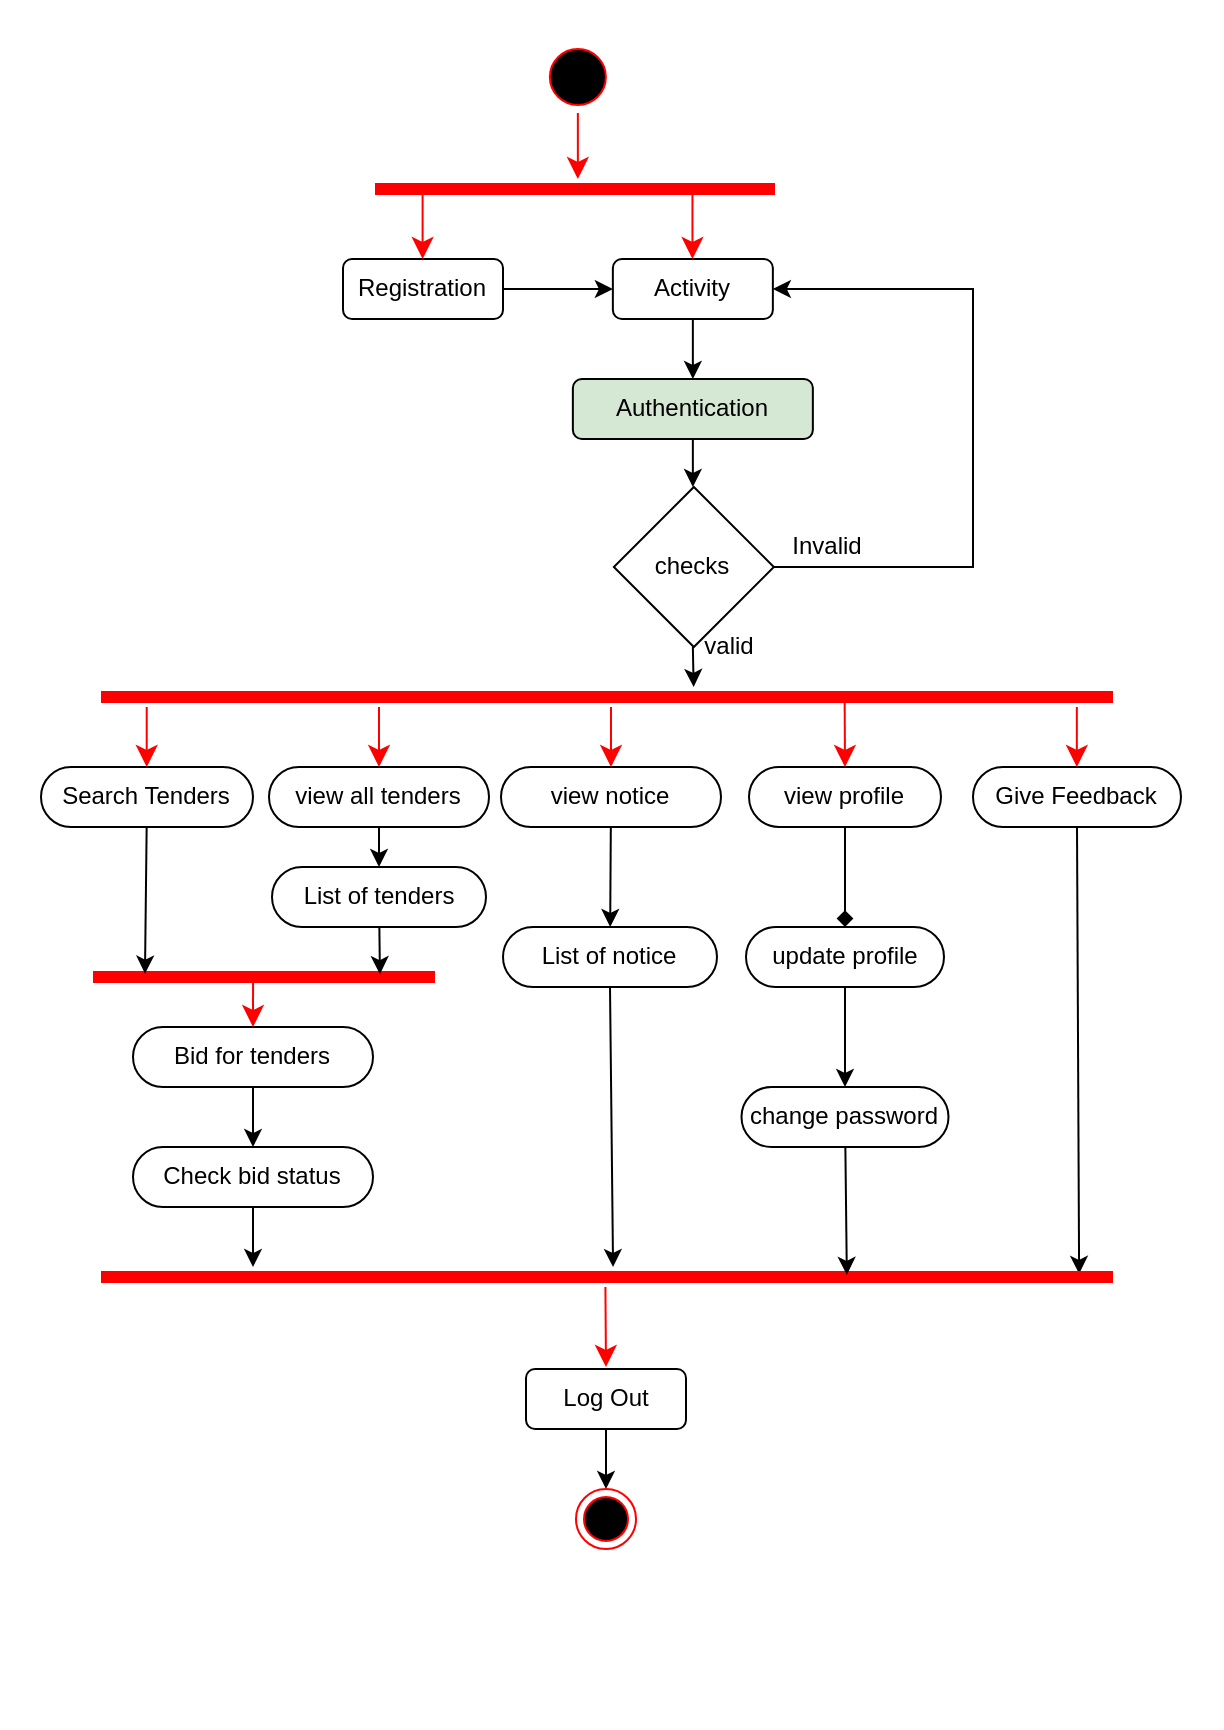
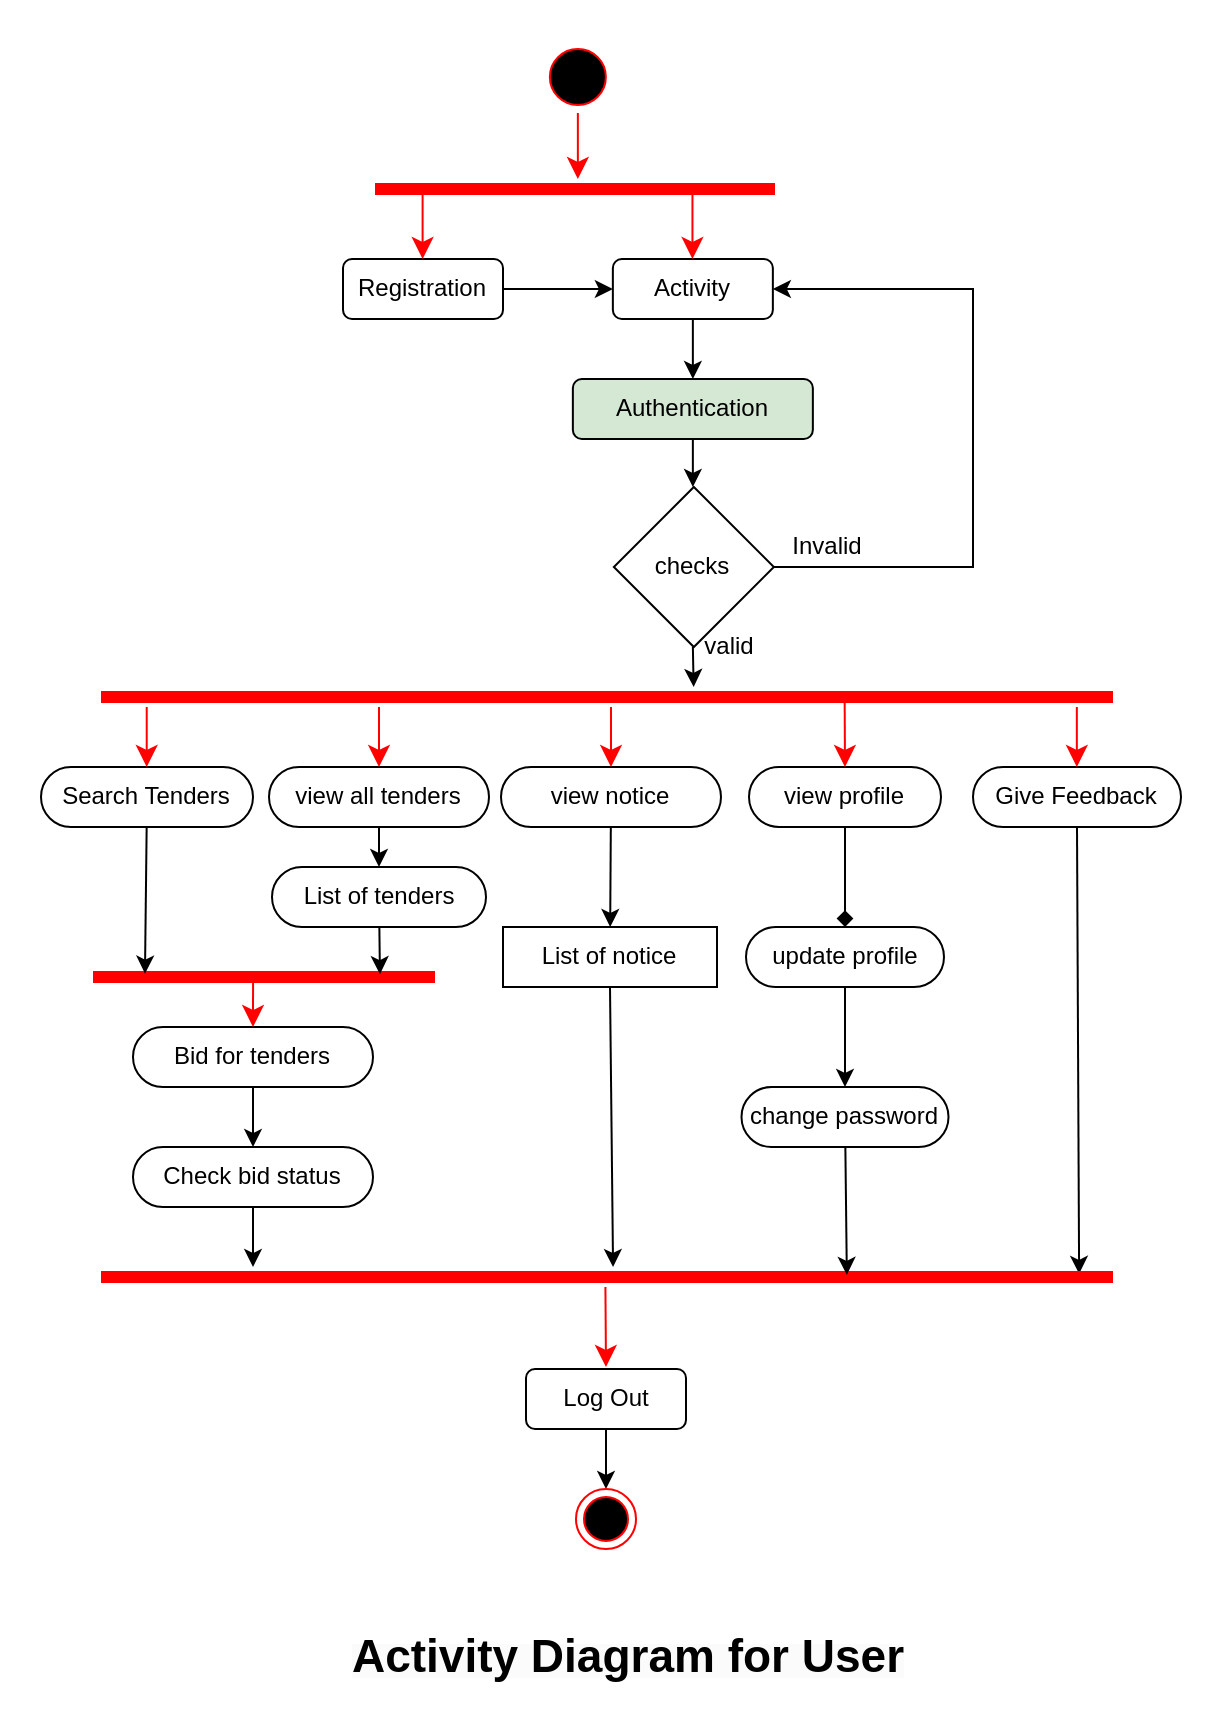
  <mxCell id="0" />
  <mxCell id="1" parent="0" />
  <mxCell id="2" value="Activity" style="rounded=1;whiteSpace=wrap;html=1;container=0;" parent="1" vertex="1"><mxGeometry x="305.93" y="129" width="80" height="30" as="geometry" /></mxCell>
  <mxCell id="3" value="Authentication" style="rounded=1;whiteSpace=wrap;html=1;container=0;fillColor=#d5e8d4;" parent="1" vertex="1"><mxGeometry x="285.93" y="189" width="120" height="30" as="geometry" /></mxCell>
  <mxCell id="4" style="edgeStyle=orthogonalEdgeStyle;rounded=0;orthogonalLoop=1;jettySize=auto;html=1;entryX=1;entryY=0.5;entryDx=0;entryDy=0;exitX=1;exitY=0.5;exitDx=0;exitDy=0;" parent="1" target="2" edge="1"><mxGeometry relative="1" as="geometry"><Array as="points"><mxPoint x="486" y="283" /><mxPoint x="486" y="144" /></Array><mxPoint x="385.93" y="283" as="sourcePoint" /></mxGeometry></mxCell>
  <mxCell id="5" value="" style="endArrow=classic;html=1;rounded=0;exitX=0.5;exitY=1;exitDx=0;exitDy=0;entryX=0.5;entryY=0;entryDx=0;entryDy=0;" parent="1" source="2" target="3" edge="1"><mxGeometry width="50" height="50" relative="1" as="geometry"><mxPoint x="355.93" y="88" as="sourcePoint" /><mxPoint x="355.93" y="123" as="targetPoint" /></mxGeometry></mxCell>
  <mxCell id="6" value="" style="endArrow=classic;html=1;rounded=0;entryX=0.5;entryY=0;entryDx=0;entryDy=0;exitX=0.5;exitY=1;exitDx=0;exitDy=0;" parent="1" source="3" edge="1"><mxGeometry width="50" height="50" relative="1" as="geometry"><mxPoint x="345.93" y="213" as="sourcePoint" /><mxPoint x="345.93" y="243" as="targetPoint" /></mxGeometry></mxCell>
  <mxCell id="7" value="" style="endArrow=classic;html=1;rounded=0;exitX=0.5;exitY=1;exitDx=0;exitDy=0;" parent="1" edge="1"><mxGeometry width="50" height="50" relative="1" as="geometry"><mxPoint x="345.93" y="323" as="sourcePoint" /><mxPoint x="346.33" y="343" as="targetPoint" /></mxGeometry></mxCell>
  <mxCell id="8" value="valid" style="text;html=1;strokeColor=none;fillColor=none;align=center;verticalAlign=middle;whiteSpace=wrap;rounded=0;container=0;" parent="1" vertex="1"><mxGeometry x="342.43" y="313" width="45" height="20" as="geometry" /></mxCell>
  <mxCell id="9" value="Invalid" style="text;html=1;strokeColor=none;fillColor=none;align=center;verticalAlign=middle;whiteSpace=wrap;rounded=0;container=0;" parent="1" vertex="1"><mxGeometry x="390.93" y="263" width="45" height="20" as="geometry" /></mxCell>
  <mxCell id="10" value="" style="ellipse;html=1;shape=startState;fillColor=#000000;strokeColor=#ff0000;pointerEvents=0;fontFamily=Helvetica;fontSize=12;fontColor=default;container=0;" parent="1" vertex="1"><mxGeometry x="270.43" y="20" width="36" height="36" as="geometry" /></mxCell>
  <mxCell id="11" value="" style="html=1;verticalAlign=bottom;endArrow=classic;endSize=8;strokeColor=#ff0000;rounded=0;fontFamily=Helvetica;fontSize=12;fontColor=default;endFill=1;" parent="1" source="10" edge="1"><mxGeometry relative="1" as="geometry"><mxPoint x="288.43" y="89" as="targetPoint" /></mxGeometry></mxCell>
+ <mxCell id="12" value="&lt;b&gt;&lt;span style=&quot;color: rgb(0, 0, 0); font-family: Helvetica; font-style: normal; font-variant-ligatures: normal; font-variant-caps: normal; letter-spacing: normal; orphans: 2; text-align: center; text-indent: 0px; text-transform: none; widows: 2; word-spacing: 0px; -webkit-text-stroke-width: 0px; background-color: rgb(251, 251, 251); text-decoration-thickness: initial; text-decoration-style: initial; text-decoration-color: initial; float: none; display: inline !important;&quot;&gt;&lt;font style=&quot;font-size: 23px;&quot;&gt;Activity Diagram for User&lt;/font&gt;&lt;/span&gt;&lt;br&gt;&lt;/b&gt;" style="text;html=1;strokeColor=none;fillColor=none;align=center;verticalAlign=middle;whiteSpace=wrap;rounded=0;fontSize=15;container=0;" parent="1" vertex="1"><mxGeometry x="164" y="813" width="300" height="30" as="geometry" /></mxCell>
  <mxCell id="13" value="Search Tenders" style="rounded=1;whiteSpace=wrap;html=1;arcSize=50;container=0;" parent="1" vertex="1"><mxGeometry x="20" y="383" width="106" height="30" as="geometry" /></mxCell>
  <mxCell id="14" value="view all tenders" style="rounded=1;whiteSpace=wrap;html=1;arcSize=50;container=0;" parent="1" vertex="1"><mxGeometry x="134" y="383" width="110" height="30" as="geometry" /></mxCell>
  <mxCell id="15" value="Give Feedback" style="rounded=1;whiteSpace=wrap;html=1;arcSize=50;container=0;" parent="1" vertex="1"><mxGeometry x="486" y="383" width="104" height="30" as="geometry" /></mxCell>
  <mxCell id="16" value="Bid for tenders" style="rounded=1;whiteSpace=wrap;html=1;arcSize=50;container=0;" parent="1" vertex="1"><mxGeometry x="66" y="513" width="120" height="30" as="geometry" /></mxCell>
  <mxCell id="17" value="List of tenders" style="rounded=1;whiteSpace=wrap;html=1;arcSize=50;container=0;" parent="1" vertex="1"><mxGeometry x="135.5" y="433" width="107" height="30" as="geometry" /></mxCell>
  <mxCell id="18" value="Check bid status" style="rounded=1;whiteSpace=wrap;html=1;arcSize=50;container=0;" parent="1" vertex="1"><mxGeometry x="66" y="573" width="120" height="30" as="geometry" /></mxCell>
  <mxCell id="19" value="" style="endArrow=classic;html=1;rounded=0;exitX=0.5;exitY=1;exitDx=0;exitDy=0;" parent="1" source="18" edge="1"><mxGeometry width="50" height="50" relative="1" as="geometry"><mxPoint x="196" y="662" as="sourcePoint" /><mxPoint x="126" y="633" as="targetPoint" /></mxGeometry></mxCell>
  <mxCell id="20" style="edgeStyle=none;rounded=0;sketch=0;jumpSize=49;orthogonalLoop=1;jettySize=auto;html=1;strokeColor=default;startArrow=none;startFill=0;startSize=6;endSize=6;sourcePerimeterSpacing=9;targetPerimeterSpacing=0;exitX=0.5;exitY=1;exitDx=0;exitDy=0;entryX=0.5;entryY=0;entryDx=0;entryDy=0;" parent="1" source="16" target="18" edge="1"><mxGeometry relative="1" as="geometry"><mxPoint x="126" y="513" as="targetPoint" /><mxPoint x="126" y="493" as="sourcePoint" /></mxGeometry></mxCell>
  <mxCell id="21" value="" style="endArrow=classic;html=1;rounded=0;exitX=0.5;exitY=1;exitDx=0;exitDy=0;entryX=0.5;entryY=0;entryDx=0;entryDy=0;" parent="1" source="14" target="17" edge="1"><mxGeometry width="50" height="50" relative="1" as="geometry"><mxPoint x="259" y="443" as="sourcePoint" /><mxPoint x="189" y="433" as="targetPoint" /></mxGeometry></mxCell>
  <mxCell id="22" value="" style="endArrow=classic;html=1;rounded=0;exitX=0.5;exitY=1;exitDx=0;exitDy=0;entryX=0.927;entryY=0.34;entryDx=0;entryDy=0;entryPerimeter=0;" parent="1" source="15" edge="1"><mxGeometry width="50" height="50" relative="1" as="geometry"><mxPoint x="489" y="413" as="sourcePoint" /><mxPoint x="539.062" y="636.4" as="targetPoint" /></mxGeometry></mxCell>
  <mxCell id="23" value="" style="shape=line;html=1;strokeWidth=6;strokeColor=#ff0000;container=0;" parent="1" vertex="1"><mxGeometry x="50" y="343" width="506" height="10" as="geometry" /></mxCell>
  <mxCell id="24" value="" style="html=1;verticalAlign=bottom;endArrow=classic;endSize=8;strokeColor=#ff0000;rounded=0;entryX=0.5;entryY=0;entryDx=0;entryDy=0;endFill=1;" parent="1" target="14" edge="1"><mxGeometry relative="1" as="geometry"><mxPoint x="520" y="302" as="targetPoint" /><mxPoint x="189" y="353" as="sourcePoint" /></mxGeometry></mxCell>
  <mxCell id="25" value="" style="html=1;verticalAlign=bottom;endArrow=classic;endSize=8;strokeColor=#ff0000;rounded=0;entryX=0.5;entryY=0;entryDx=0;entryDy=0;endFill=1;" parent="1" edge="1"><mxGeometry relative="1" as="geometry"><mxPoint x="537.92" y="383" as="targetPoint" /><mxPoint x="537.92" y="353" as="sourcePoint" /></mxGeometry></mxCell>
  <mxCell id="26" value="" style="html=1;verticalAlign=bottom;endArrow=classic;endSize=8;strokeColor=#ff0000;rounded=0;entryX=0.5;entryY=0;entryDx=0;entryDy=0;endFill=1;" parent="1" edge="1"><mxGeometry relative="1" as="geometry"><mxPoint x="72.86" y="383" as="targetPoint" /><mxPoint x="72.86" y="353" as="sourcePoint" /></mxGeometry></mxCell>
  <mxCell id="27" value="" style="shape=line;html=1;strokeWidth=6;strokeColor=#ff0000;container=0;" parent="1" vertex="1"><mxGeometry x="50" y="633" width="506" height="10" as="geometry" /></mxCell>
  <mxCell id="28" value="" style="html=1;verticalAlign=bottom;endArrow=classic;endSize=8;strokeColor=#ff0000;rounded=0;endFill=1;" parent="1" edge="1"><mxGeometry relative="1" as="geometry"><mxPoint x="302.5" y="683" as="targetPoint" /><mxPoint x="302.21" y="643" as="sourcePoint" /></mxGeometry></mxCell>
  <mxCell id="29" value="view notice" style="rounded=1;whiteSpace=wrap;html=1;arcSize=50;container=0;" parent="1" vertex="1"><mxGeometry x="250" y="383" width="110" height="30" as="geometry" /></mxCell>
  <mxCell id="30" value="" style="endArrow=classic;html=1;rounded=0;exitX=0.5;exitY=1;exitDx=0;exitDy=0;entryX=0.506;entryY=0;entryDx=0;entryDy=0;entryPerimeter=0;startArrow=none;" parent="1" source="46" target="27" edge="1"><mxGeometry width="50" height="50" relative="1" as="geometry"><mxPoint x="375" y="443" as="sourcePoint" /><mxPoint x="305" y="433" as="targetPoint" /></mxGeometry></mxCell>
  <mxCell id="31" value="" style="html=1;verticalAlign=bottom;endArrow=classic;endSize=8;strokeColor=#ff0000;rounded=0;entryX=0.5;entryY=0;entryDx=0;entryDy=0;endFill=1;" parent="1" target="29" edge="1"><mxGeometry relative="1" as="geometry"><mxPoint x="636" y="302" as="targetPoint" /><mxPoint x="305" y="353" as="sourcePoint" /></mxGeometry></mxCell>
  <mxCell id="32" value="" style="shape=line;html=1;strokeWidth=6;strokeColor=#ff0000;container=0;" parent="1" vertex="1"><mxGeometry x="46" y="483" width="171" height="10" as="geometry" /></mxCell>
  <mxCell id="33" style="edgeStyle=none;rounded=0;orthogonalLoop=1;jettySize=auto;html=1;entryX=0.152;entryY=0.332;entryDx=0;entryDy=0;entryPerimeter=0;" parent="1" source="13" target="32" edge="1"><mxGeometry relative="1" as="geometry" /></mxCell>
  <mxCell id="34" value="" style="html=1;verticalAlign=bottom;endArrow=classic;endSize=8;strokeColor=#ff0000;rounded=0;endFill=1;exitX=0.468;exitY=0.52;exitDx=0;exitDy=0;exitPerimeter=0;" parent="1" source="32" edge="1"><mxGeometry relative="1" as="geometry"><mxPoint x="126" y="513" as="targetPoint" /><mxPoint x="126" y="493" as="sourcePoint" /></mxGeometry></mxCell>
  <mxCell id="35" value="view profile" style="rounded=1;whiteSpace=wrap;html=1;arcSize=50;container=0;" parent="1" vertex="1"><mxGeometry x="374" y="383" width="96" height="30" as="geometry" /></mxCell>
  <mxCell id="36" style="rounded=0;orthogonalLoop=1;jettySize=auto;html=1;entryX=0.839;entryY=0.36;entryDx=0;entryDy=0;entryPerimeter=0;" parent="1" source="17" target="32" edge="1"><mxGeometry relative="1" as="geometry" /></mxCell>
  <mxCell id="37" value="" style="html=1;verticalAlign=bottom;endArrow=classic;endSize=8;strokeColor=#ff0000;rounded=0;entryX=0.5;entryY=0;entryDx=0;entryDy=0;endFill=1;exitX=0.721;exitY=0.603;exitDx=0;exitDy=0;exitPerimeter=0;" parent="1" target="35" edge="1"><mxGeometry relative="1" as="geometry"><mxPoint x="753" y="342" as="targetPoint" /><mxPoint x="421.826" y="349.03" as="sourcePoint" /></mxGeometry></mxCell>
  <mxCell id="38" value="update profile" style="rounded=1;whiteSpace=wrap;html=1;arcSize=50;container=0;" parent="1" vertex="1"><mxGeometry x="372.5" y="463" width="99" height="30" as="geometry" /></mxCell>
  <mxCell id="39" value="" style="edgeStyle=none;rounded=0;orthogonalLoop=1;jettySize=auto;html=1;endArrow=diamond;" parent="1" source="35" target="38" edge="1"><mxGeometry relative="1" as="geometry" /></mxCell>
  <mxCell id="40" value="" style="edgeStyle=none;rounded=0;orthogonalLoop=1;jettySize=auto;html=1;entryX=0.737;entryY=0.394;entryDx=0;entryDy=0;entryPerimeter=0;" parent="1" source="41" target="27" edge="1"><mxGeometry relative="1" as="geometry" /></mxCell>
  <mxCell id="41" value="change password" style="rounded=1;whiteSpace=wrap;html=1;arcSize=50;container=0;" parent="1" vertex="1"><mxGeometry x="370.25" y="543" width="103.5" height="30" as="geometry" /></mxCell>
  <mxCell id="42" value="" style="edgeStyle=none;rounded=0;orthogonalLoop=1;jettySize=auto;html=1;" parent="1" source="38" target="41" edge="1"><mxGeometry relative="1" as="geometry" /></mxCell>
  <mxCell id="43" value="Log Out" style="rounded=1;whiteSpace=wrap;html=1;container=0;" parent="1" vertex="1"><mxGeometry x="262.5" y="684" width="80" height="30" as="geometry" /></mxCell>
  <mxCell id="44" value="" style="endArrow=classic;html=1;rounded=0;entryX=0.5;entryY=0;entryDx=0;entryDy=0;exitX=0.5;exitY=1;exitDx=0;exitDy=0;" parent="1" source="43" target="45" edge="1"><mxGeometry width="50" height="50" relative="1" as="geometry"><mxPoint x="312.5" y="653" as="sourcePoint" /><mxPoint x="301.875" y="763" as="targetPoint" /></mxGeometry></mxCell>
  <mxCell id="45" value="" style="ellipse;html=1;shape=endState;fillColor=#000000;strokeColor=#ff0000;container=0;" parent="1" vertex="1"><mxGeometry x="287.5" y="744" width="30" height="30" as="geometry" /></mxCell>
- <mxCell id="46" value="List of notice" style="rounded=1;whiteSpace=wrap;html=1;arcSize=50;container=0;" parent="1" vertex="1"><mxGeometry x="251" y="463" width="107" height="30" as="geometry" /></mxCell>
+ <mxCell id="46" value="List of notice" style="whiteSpace=wrap;html=1;arcSize=50;container=0;rounded=0;" parent="1" vertex="1"><mxGeometry x="251" y="463" width="107" height="30" as="geometry" /></mxCell>
  <mxCell id="47" value="" style="edgeStyle=none;rounded=0;orthogonalLoop=1;jettySize=auto;html=1;" parent="1" source="29" target="46" edge="1"><mxGeometry relative="1" as="geometry" /></mxCell>
  <mxCell id="48" value="checks" style="rhombus;whiteSpace=wrap;html=1;container=0;" parent="1" vertex="1"><mxGeometry x="306.43" y="243" width="80" height="80" as="geometry" /></mxCell>
  <mxCell id="49" value="" style="edgeStyle=orthogonalEdgeStyle;rounded=0;orthogonalLoop=1;jettySize=auto;html=1;" parent="1" source="50" target="2" edge="1"><mxGeometry relative="1" as="geometry" /></mxCell>
  <mxCell id="50" value="Registration" style="rounded=1;whiteSpace=wrap;html=1;container=0;" parent="1" vertex="1"><mxGeometry x="171" y="129" width="80" height="30" as="geometry" /></mxCell>
  <mxCell id="51" value="" style="shape=line;html=1;strokeWidth=6;strokeColor=#ff0000;" parent="1" vertex="1"><mxGeometry x="187" y="89" width="200" height="10" as="geometry" /></mxCell>
  <mxCell id="52" value="" style="html=1;verticalAlign=bottom;endArrow=classic;endSize=8;strokeColor=#ff0000;rounded=0;fontFamily=Helvetica;fontSize=12;fontColor=default;endFill=1;" parent="1" edge="1"><mxGeometry relative="1" as="geometry"><mxPoint x="210.8" y="129" as="targetPoint" /><mxPoint x="210.8" y="96" as="sourcePoint" /></mxGeometry></mxCell>
  <mxCell id="53" value="" style="html=1;verticalAlign=bottom;endArrow=classic;endSize=8;strokeColor=#ff0000;rounded=0;fontFamily=Helvetica;fontSize=12;fontColor=default;endFill=1;" parent="1" edge="1"><mxGeometry relative="1" as="geometry"><mxPoint x="345.73" y="129" as="targetPoint" /><mxPoint x="345.73" y="96" as="sourcePoint" /></mxGeometry></mxCell>
